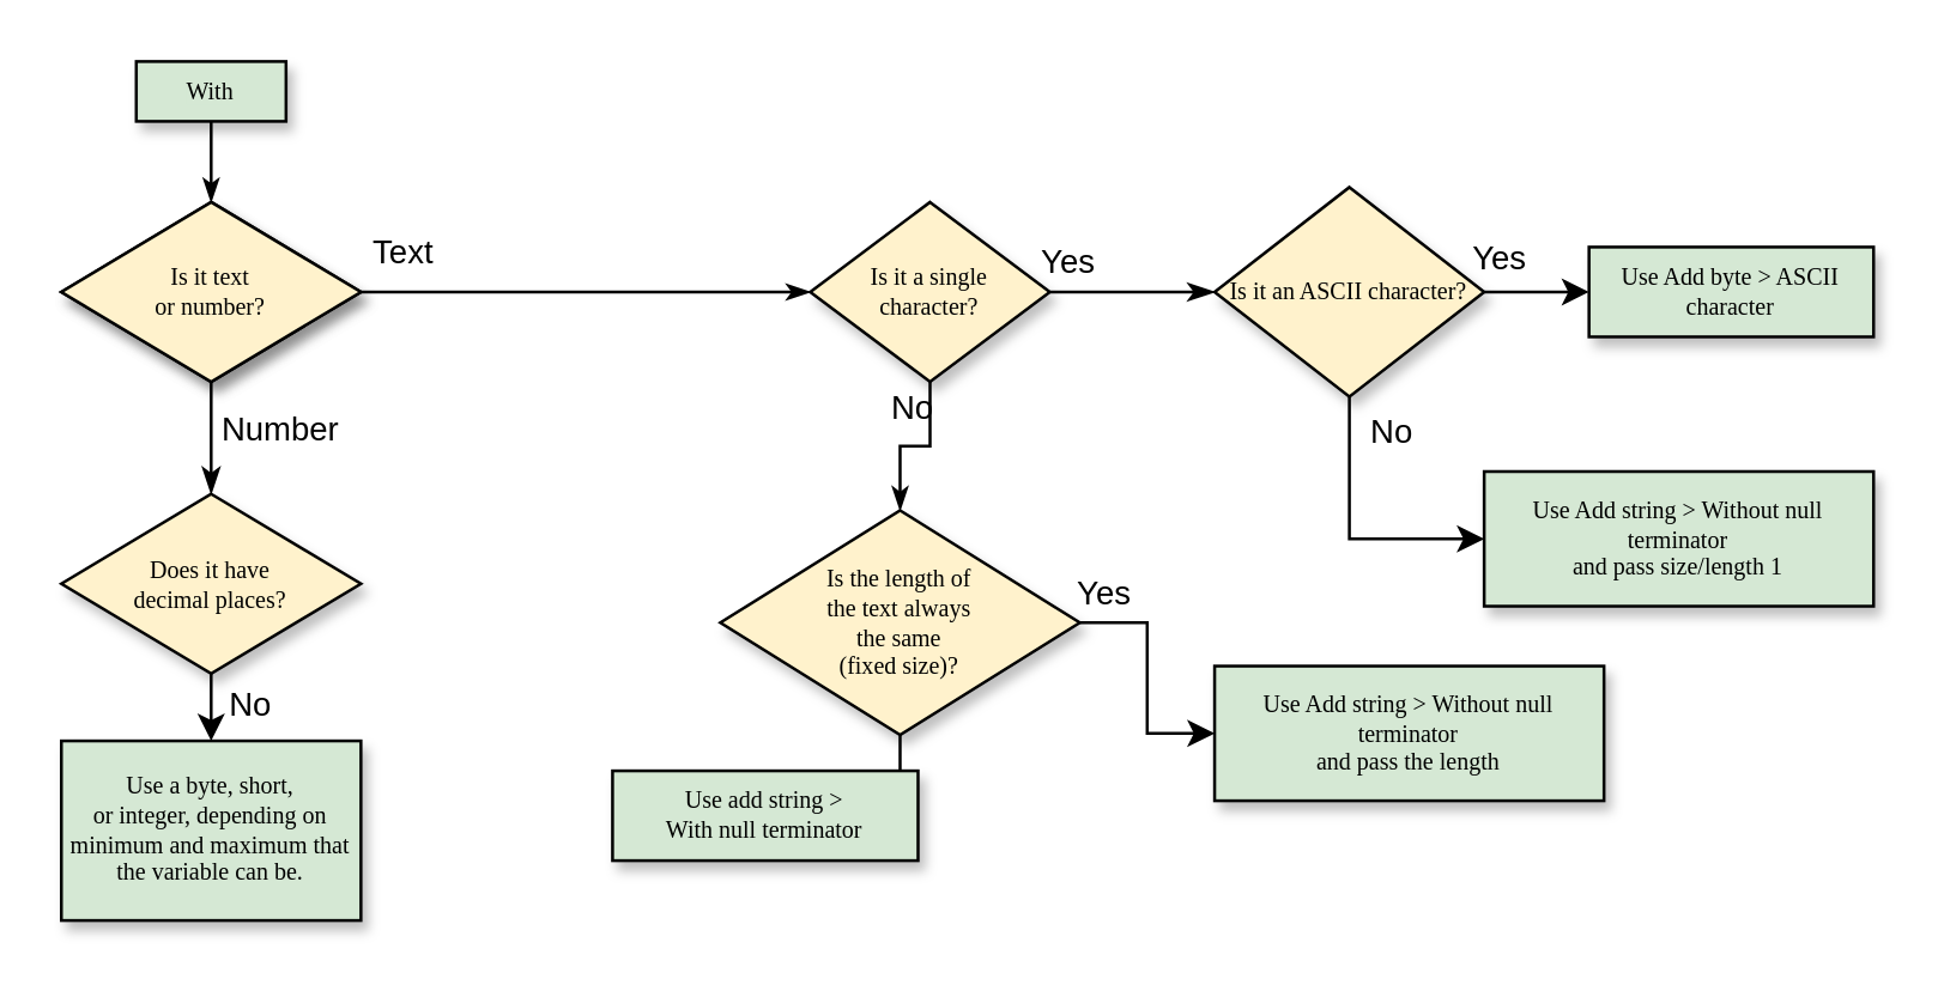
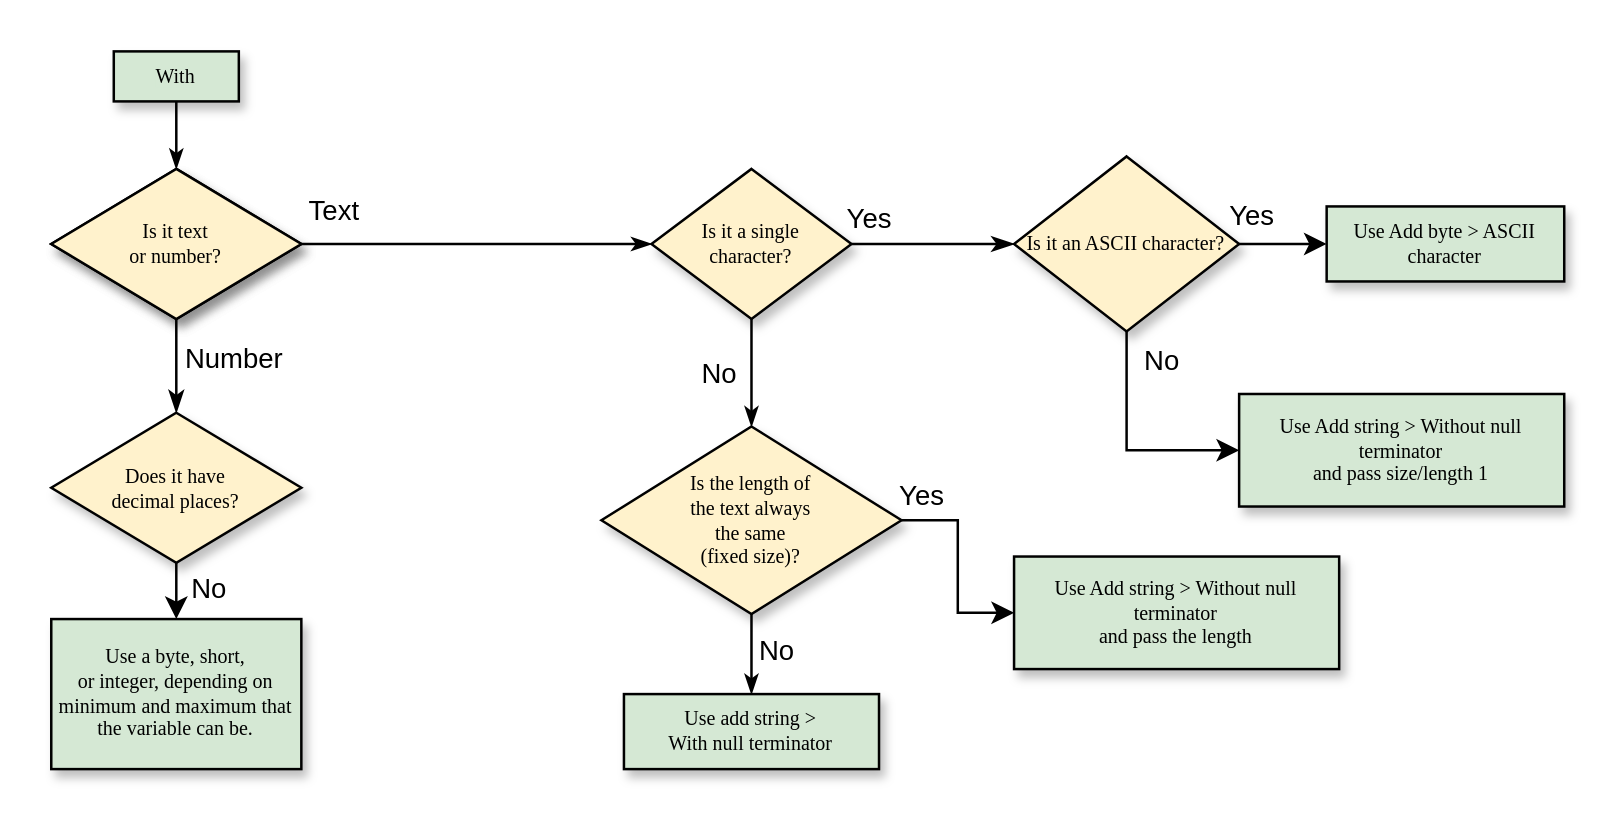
  <mxCell id="0" />
  <mxCell id="1" parent="0" />
  <mxCell id="2" style="edgeStyle=orthogonalEdgeStyle;rounded=0;html=1;labelBackgroundColor=none;startSize=5;endArrow=classicThin;endFill=1;endSize=5;jettySize=auto;orthogonalLoop=1;strokeWidth=1;fontFamily=Verdana;fontSize=8" parent="1" source="3" target="6" edge="1"><mxGeometry relative="1" as="geometry" /></mxCell>
  <mxCell id="3" value="&lt;span style=&quot;&quot;&gt;With&lt;/span&gt;" style="rounded=0;whiteSpace=wrap;html=1;shadow=1;labelBackgroundColor=#D5E8D4;strokeWidth=1;fontFamily=Verdana;fontSize=8;align=center;fillColor=#d5e8d4;" parent="1" vertex="1"><mxGeometry x="45" y="20" width="50" height="20" as="geometry" /></mxCell>
  <mxCell id="4" value="Text" style="edgeStyle=orthogonalEdgeStyle;rounded=0;html=1;labelBackgroundColor=none;startSize=5;endArrow=classicThin;endFill=1;endSize=5;jettySize=auto;orthogonalLoop=1;strokeWidth=1;fontFamily=Helvetica;fontSize=11;" parent="1" source="6" target="9" edge="1"><mxGeometry x="-0.814" y="13" relative="1" as="geometry"><mxPoint as="offset" /></mxGeometry></mxCell>
  <mxCell id="5" value="Number" style="edgeStyle=orthogonalEdgeStyle;rounded=0;html=1;labelBackgroundColor=none;startSize=6;endArrow=classicThin;endFill=1;endSize=6;jettySize=auto;orthogonalLoop=1;strokeWidth=1;fontFamily=Helvetica;fontSize=11;entryX=0.5;entryY=0;entryDx=0;entryDy=0;" parent="1" source="6" target="13" edge="1"><mxGeometry x="-0.246" y="23" relative="1" as="geometry"><mxPoint as="offset" /><mxPoint x="70" y="167" as="targetPoint" /></mxGeometry></mxCell>
  <mxCell id="6" value="Is it text&lt;br&gt;or number?" style="rhombus;whiteSpace=wrap;html=1;rounded=0;shadow=1;labelBackgroundColor=none;strokeWidth=1;fontFamily=Verdana;fontSize=8;align=center;" parent="1" vertex="1"><mxGeometry x="20" y="67" width="100" height="60" as="geometry" /></mxCell>
  <mxCell id="7" value="Yes" style="edgeStyle=orthogonalEdgeStyle;rounded=0;html=1;labelBackgroundColor=none;startSize=6;endArrow=classicThin;endFill=1;endSize=6;jettySize=auto;orthogonalLoop=1;strokeWidth=1;fontFamily=Helvetica;fontSize=11;entryX=0;entryY=0.5;entryDx=0;entryDy=0;" parent="1" source="9" target="20" edge="1"><mxGeometry x="-0.771" y="10" relative="1" as="geometry"><mxPoint as="offset" /></mxGeometry></mxCell>
  <mxCell id="8" value="No" style="edgeStyle=orthogonalEdgeStyle;rounded=0;html=1;labelBackgroundColor=none;startSize=5;endArrow=classicThin;endFill=1;endSize=5;jettySize=auto;orthogonalLoop=1;strokeWidth=1;fontFamily=Helvetica;fontSize=11;entryX=0.5;entryY=0;entryDx=0;entryDy=0;" parent="1" source="9" target="17" edge="1"><mxGeometry x="0.041" y="-13" relative="1" as="geometry"><mxPoint x="260" y="147" as="targetPoint" /><Array as="points" /><mxPoint as="offset" /></mxGeometry></mxCell>
- <mxCell id="9" value="Is it a single&lt;br&gt;character?" style="rhombus;whiteSpace=wrap;html=1;rounded=0;shadow=1;labelBackgroundColor=none;strokeWidth=1;fontFamily=Verdana;fontSize=8;align=center;fillColor=#fff2cc;" parent="1" vertex="1"><mxGeometry x="270" y="67" width="80" height="60" as="geometry" /></mxCell>
+ <mxCell id="9" value="Is it a single&lt;br&gt;character?" style="rhombus;whiteSpace=wrap;html=1;rounded=0;shadow=1;labelBackgroundColor=none;strokeWidth=1;fontFamily=Verdana;fontSize=8;align=center;fillColor=#fff2cc;" parent="1" vertex="1"><mxGeometry x="260" y="67" width="80" height="60" as="geometry" /></mxCell>
  <mxCell id="10" value="No" style="edgeStyle=orthogonalEdgeStyle;rounded=0;html=1;labelBackgroundColor=none;startSize=5;endArrow=classicThin;endFill=1;endSize=5;jettySize=auto;orthogonalLoop=1;strokeWidth=1;fontFamily=Helvetica;fontSize=11;exitX=0.5;exitY=1;exitDx=0;exitDy=0;" parent="1" source="17" target="11" edge="1"><mxGeometry x="0.274" y="10" relative="1" as="geometry"><mxPoint as="offset" /></mxGeometry></mxCell>
- <mxCell id="11" value="Use add string &amp;gt;&lt;br&gt;With null terminator" style="whiteSpace=wrap;html=1;rounded=0;shadow=1;labelBackgroundColor=none;strokeWidth=1;fontFamily=Verdana;fontSize=8;align=center;spacing=3;fillColor=#d5e8d4;" parent="1" vertex="1"><mxGeometry x="204" y="257" width="102" height="30" as="geometry" /></mxCell>
+ <mxCell id="11" value="Use add string &amp;gt;&lt;br&gt;With null terminator" style="whiteSpace=wrap;html=1;rounded=0;shadow=1;labelBackgroundColor=none;strokeWidth=1;fontFamily=Verdana;fontSize=8;align=center;spacing=3;fillColor=#d5e8d4;" parent="1" vertex="1"><mxGeometry x="249" y="277" width="102" height="30" as="geometry" /></mxCell>
  <mxCell id="12" value="No" style="edgeStyle=orthogonalEdgeStyle;rounded=0;orthogonalLoop=1;jettySize=auto;html=1;exitX=0.5;exitY=1;exitDx=0;exitDy=0;entryX=0.5;entryY=0;entryDx=0;entryDy=0;fontFamily=Helvetica;fontSize=11;" edge="1" parent="1" source="13" target="14"><mxGeometry x="-0.067" y="13" relative="1" as="geometry"><mxPoint as="offset" /></mxGeometry></mxCell>
  <mxCell id="13" value="Does it have&lt;br&gt;decimal places?" style="rhombus;whiteSpace=wrap;html=1;rounded=0;shadow=1;labelBackgroundColor=none;strokeWidth=1;fontFamily=Verdana;fontSize=8;align=center;spacing=3;fillColor=#fff2cc;" vertex="1" parent="1"><mxGeometry x="20" y="164.5" width="100" height="60" as="geometry" /></mxCell>
  <mxCell id="14" value="Use a byte, short,&lt;br&gt;or integer, depending on minimum and maximum that the variable can be." style="whiteSpace=wrap;html=1;rounded=0;shadow=1;fontFamily=Verdana;fontSize=8;strokeWidth=1;spacing=3;fillColor=#d5e8d4;" vertex="1" parent="1"><mxGeometry x="20" y="247" width="100" height="60" as="geometry" /></mxCell>
  <mxCell id="15" value="Is it text&lt;br&gt;or number?" style="rhombus;whiteSpace=wrap;html=1;rounded=0;shadow=1;labelBackgroundColor=none;strokeWidth=1;fontFamily=Verdana;fontSize=8;align=center;spacing=3;fillColor=#fff2cc;" vertex="1" parent="1"><mxGeometry x="20" y="67" width="100" height="60" as="geometry" /></mxCell>
  <mxCell id="16" value="Yes" style="edgeStyle=orthogonalEdgeStyle;rounded=0;orthogonalLoop=1;jettySize=auto;html=1;entryX=0;entryY=0.5;entryDx=0;entryDy=0;labelPosition=center;verticalLabelPosition=middle;align=center;verticalAlign=middle;" edge="1" parent="1" source="17" target="23"><mxGeometry x="-0.805" y="10" relative="1" as="geometry"><mxPoint x="370" y="237" as="targetPoint" /><mxPoint as="offset" /></mxGeometry></mxCell>
  <mxCell id="17" value="Is the length of&lt;br&gt;the text always&lt;br&gt;the same&lt;br&gt;(fixed size)?" style="rhombus;whiteSpace=wrap;html=1;rounded=0;shadow=1;labelBackgroundColor=none;strokeWidth=1;fontFamily=Verdana;fontSize=8;align=center;spacing=3;spacingTop=0;fillColor=#fff2cc;" vertex="1" parent="1"><mxGeometry x="240" y="170" width="120" height="75" as="geometry" /></mxCell>
  <mxCell id="18" value="Yes" style="edgeStyle=orthogonalEdgeStyle;rounded=0;orthogonalLoop=1;jettySize=auto;html=1;" edge="1" parent="1" source="20" target="21"><mxGeometry x="-0.775" y="11" relative="1" as="geometry"><mxPoint as="offset" /></mxGeometry></mxCell>
  <mxCell id="19" value="No" style="edgeStyle=orthogonalEdgeStyle;rounded=0;orthogonalLoop=1;jettySize=auto;html=1;exitX=0.5;exitY=1;exitDx=0;exitDy=0;entryX=0;entryY=0.5;entryDx=0;entryDy=0;labelPosition=center;verticalLabelPosition=middle;align=center;verticalAlign=middle;" edge="1" parent="1" source="20" target="22"><mxGeometry x="-0.741" y="14" relative="1" as="geometry"><mxPoint x="434.667" y="197" as="targetPoint" /><mxPoint as="offset" /></mxGeometry></mxCell>
  <mxCell id="20" value="Is it an ASCII character?" style="rhombus;whiteSpace=wrap;html=1;rounded=0;shadow=1;labelBackgroundColor=none;strokeWidth=1;fontFamily=Verdana;fontSize=8;align=center;spacing=3;fillColor=#fff2cc;" vertex="1" parent="1"><mxGeometry x="405" y="62" width="90" height="70" as="geometry" /></mxCell>
  <mxCell id="21" value="Use Add byte &amp;gt; ASCII character" style="whiteSpace=wrap;html=1;rounded=0;shadow=1;fontFamily=Verdana;fontSize=8;strokeWidth=1;spacing=3;fillColor=#d5e8d4;" vertex="1" parent="1"><mxGeometry x="530" y="82" width="95" height="30" as="geometry" /></mxCell>
  <mxCell id="22" value="Use Add string &amp;gt; Without null terminator&lt;br&gt;and pass size/length 1" style="whiteSpace=wrap;html=1;rounded=0;shadow=1;fontFamily=Verdana;fontSize=8;strokeWidth=1;spacing=3;fillColor=#d5e8d4;" vertex="1" parent="1"><mxGeometry x="495" y="157" width="130" height="45" as="geometry" /></mxCell>
  <mxCell id="23" value="Use Add string &amp;gt; Without null terminator&lt;br&gt;and pass the length" style="whiteSpace=wrap;html=1;rounded=0;shadow=1;fontFamily=Verdana;fontSize=8;strokeWidth=1;spacing=3;fillColor=#d5e8d4;" vertex="1" parent="1"><mxGeometry x="405" y="222" width="130" height="45" as="geometry" /></mxCell>
